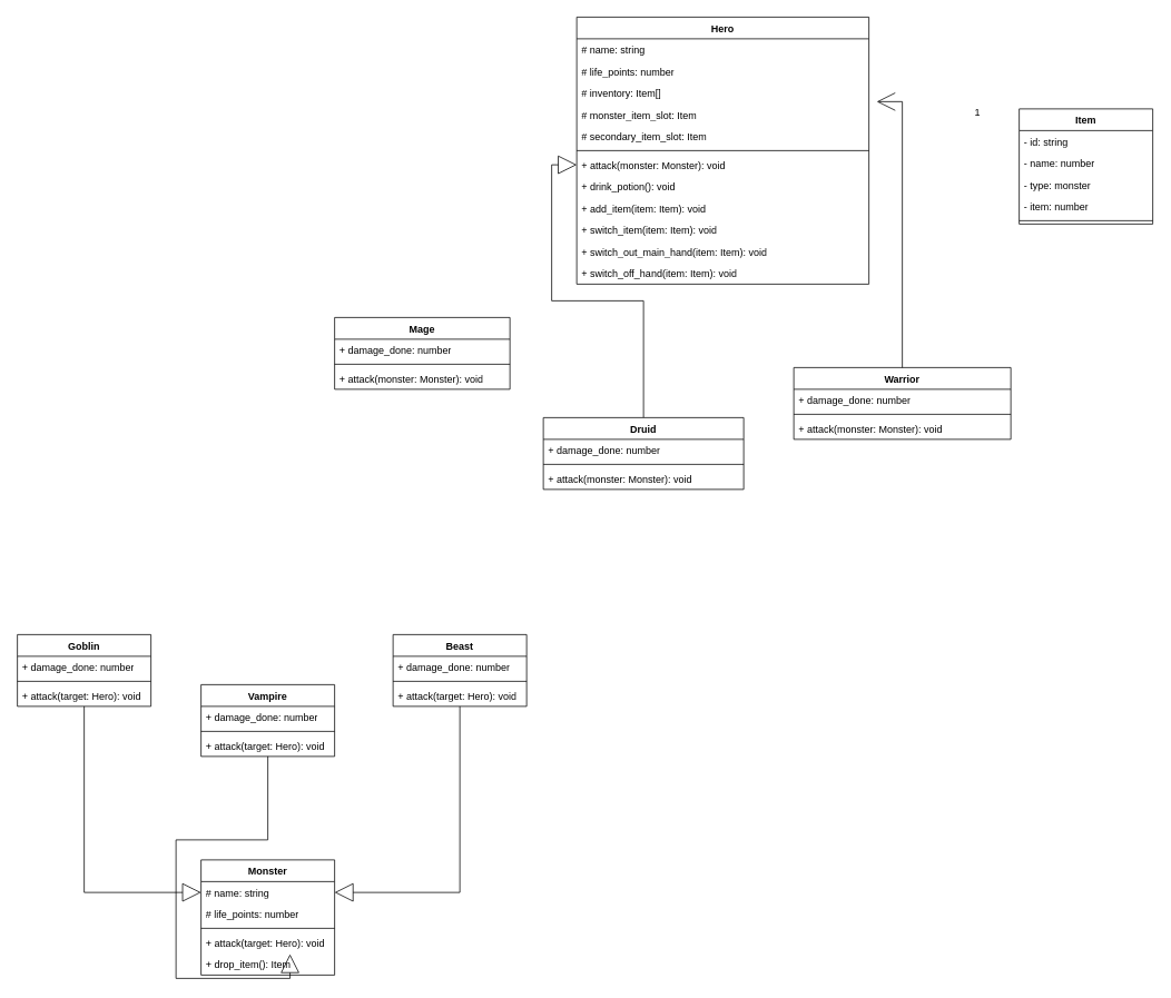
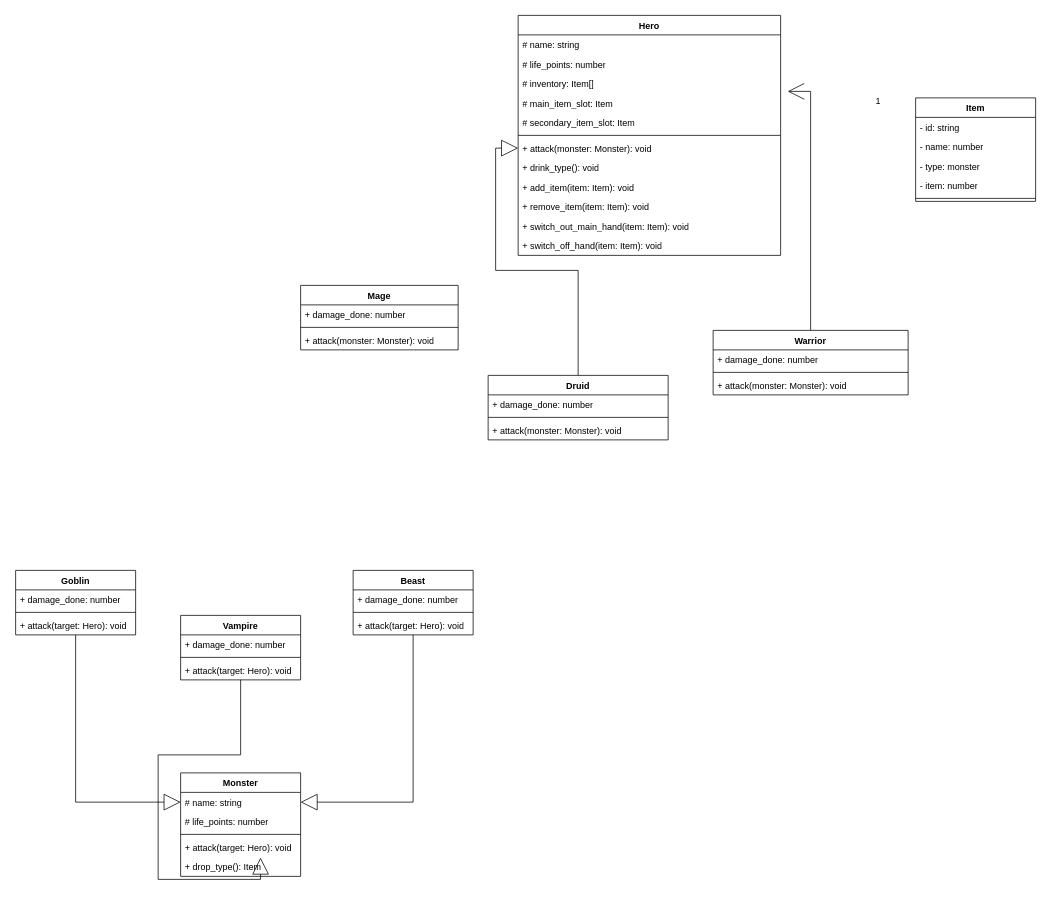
  <mxCell id="0" />
  <mxCell id="1" parent="0" />
  <mxCell id="2" value="Hero" style="swimlane;fontStyle=1;align=center;verticalAlign=top;childLayout=stackLayout;horizontal=1;startSize=26;horizontalStack=0;resizeParent=1;resizeParentMax=0;resizeLast=0;collapsible=1;marginBottom=0;whiteSpace=wrap;html=1;" vertex="1" parent="1"><mxGeometry x="690" y="20" width="350" height="320" as="geometry" /></mxCell>
  <mxCell id="3" value="# name: string" style="text;strokeColor=none;fillColor=none;align=left;verticalAlign=top;spacingLeft=4;spacingRight=4;overflow=hidden;rotatable=0;points=[[0,0.5],[1,0.5]];portConstraint=eastwest;whiteSpace=wrap;html=1;" vertex="1" parent="2"><mxGeometry y="26" width="350" height="26" as="geometry" /></mxCell>
  <mxCell id="4" value="# life_points: number" style="text;strokeColor=none;fillColor=none;align=left;verticalAlign=top;spacingLeft=4;spacingRight=4;overflow=hidden;rotatable=0;points=[[0,0.5],[1,0.5]];portConstraint=eastwest;whiteSpace=wrap;html=1;" vertex="1" parent="2"><mxGeometry y="52" width="350" height="26" as="geometry" /></mxCell>
  <mxCell id="5" value="# inventory: Item[]" style="text;strokeColor=none;fillColor=none;align=left;verticalAlign=top;spacingLeft=4;spacingRight=4;overflow=hidden;rotatable=0;points=[[0,0.5],[1,0.5]];portConstraint=eastwest;whiteSpace=wrap;html=1;" vertex="1" parent="2"><mxGeometry y="78" width="350" height="26" as="geometry" /></mxCell>
- <mxCell id="6" value="# monster_item_slot: Item" style="text;strokeColor=none;fillColor=none;align=left;verticalAlign=top;spacingLeft=4;spacingRight=4;overflow=hidden;rotatable=0;points=[[0,0.5],[1,0.5]];portConstraint=eastwest;whiteSpace=wrap;html=1;" vertex="1" parent="2"><mxGeometry y="104" width="350" height="26" as="geometry" /></mxCell>
+ <mxCell id="6" value="# main_item_slot: Item" style="text;strokeColor=none;fillColor=none;align=left;verticalAlign=top;spacingLeft=4;spacingRight=4;overflow=hidden;rotatable=0;points=[[0,0.5],[1,0.5]];portConstraint=eastwest;whiteSpace=wrap;html=1;" vertex="1" parent="2"><mxGeometry y="104" width="350" height="26" as="geometry" /></mxCell>
  <mxCell id="7" value="# secondary_item_slot: Item" style="text;strokeColor=none;fillColor=none;align=left;verticalAlign=top;spacingLeft=4;spacingRight=4;overflow=hidden;rotatable=0;points=[[0,0.5],[1,0.5]];portConstraint=eastwest;whiteSpace=wrap;html=1;" vertex="1" parent="2"><mxGeometry y="130" width="350" height="26" as="geometry" /></mxCell>
  <mxCell id="8" value="" style="line;strokeWidth=1;fillColor=none;align=left;verticalAlign=middle;spacingTop=-1;spacingLeft=3;spacingRight=3;rotatable=0;labelPosition=right;points=[];portConstraint=eastwest;strokeColor=inherit;" vertex="1" parent="2"><mxGeometry y="156" width="350" height="8" as="geometry" /></mxCell>
  <mxCell id="9" value="+ attack(monster: Monster): void" style="text;strokeColor=none;fillColor=none;align=left;verticalAlign=top;spacingLeft=4;spacingRight=4;overflow=hidden;rotatable=0;points=[[0,0.5],[1,0.5]];portConstraint=eastwest;whiteSpace=wrap;html=1;" vertex="1" parent="2"><mxGeometry y="164" width="350" height="26" as="geometry" /></mxCell>
- <mxCell id="10" value="+ drink_potion(): void" style="text;strokeColor=none;fillColor=none;align=left;verticalAlign=top;spacingLeft=4;spacingRight=4;overflow=hidden;rotatable=0;points=[[0,0.5],[1,0.5]];portConstraint=eastwest;whiteSpace=wrap;html=1;" vertex="1" parent="2"><mxGeometry y="190" width="350" height="26" as="geometry" /></mxCell>
+ <mxCell id="10" value="+ drink_type(): void" style="text;strokeColor=none;fillColor=none;align=left;verticalAlign=top;spacingLeft=4;spacingRight=4;overflow=hidden;rotatable=0;points=[[0,0.5],[1,0.5]];portConstraint=eastwest;whiteSpace=wrap;html=1;" vertex="1" parent="2"><mxGeometry y="190" width="350" height="26" as="geometry" /></mxCell>
  <mxCell id="11" value="+ add_item(item: Item): void" style="text;strokeColor=none;fillColor=none;align=left;verticalAlign=top;spacingLeft=4;spacingRight=4;overflow=hidden;rotatable=0;points=[[0,0.5],[1,0.5]];portConstraint=eastwest;whiteSpace=wrap;html=1;" vertex="1" parent="2"><mxGeometry y="216" width="350" height="26" as="geometry" /></mxCell>
- <mxCell id="12" value="+ switch_item(item: Item): void" style="text;strokeColor=none;fillColor=none;align=left;verticalAlign=top;spacingLeft=4;spacingRight=4;overflow=hidden;rotatable=0;points=[[0,0.5],[1,0.5]];portConstraint=eastwest;whiteSpace=wrap;html=1;" vertex="1" parent="2"><mxGeometry y="242" width="350" height="26" as="geometry" /></mxCell>
+ <mxCell id="12" value="+ remove_item(item: Item): void" style="text;strokeColor=none;fillColor=none;align=left;verticalAlign=top;spacingLeft=4;spacingRight=4;overflow=hidden;rotatable=0;points=[[0,0.5],[1,0.5]];portConstraint=eastwest;whiteSpace=wrap;html=1;" vertex="1" parent="2"><mxGeometry y="242" width="350" height="26" as="geometry" /></mxCell>
  <mxCell id="13" value="+ switch_out_main_hand(item: Item): void" style="text;strokeColor=none;fillColor=none;align=left;verticalAlign=top;spacingLeft=4;spacingRight=4;overflow=hidden;rotatable=0;points=[[0,0.5],[1,0.5]];portConstraint=eastwest;whiteSpace=wrap;html=1;" vertex="1" parent="2"><mxGeometry y="268" width="350" height="26" as="geometry" /></mxCell>
  <mxCell id="14" value="+ switch_off_hand(item: Item): void" style="text;strokeColor=none;fillColor=none;align=left;verticalAlign=top;spacingLeft=4;spacingRight=4;overflow=hidden;rotatable=0;points=[[0,0.5],[1,0.5]];portConstraint=eastwest;whiteSpace=wrap;html=1;" vertex="1" parent="2"><mxGeometry y="294" width="350" height="26" as="geometry" /></mxCell>
  <mxCell id="15" value="Mage" style="swimlane;fontStyle=1;align=center;verticalAlign=top;childLayout=stackLayout;horizontal=1;startSize=26;horizontalStack=0;resizeParent=1;resizeParentMax=0;resizeLast=0;collapsible=1;marginBottom=0;whiteSpace=wrap;html=1;" vertex="1" parent="1"><mxGeometry x="400" y="380" width="210" height="86" as="geometry" /></mxCell>
  <mxCell id="16" value="+ damage_done: number" style="text;strokeColor=none;fillColor=none;align=left;verticalAlign=top;spacingLeft=4;spacingRight=4;overflow=hidden;rotatable=0;points=[[0,0.5],[1,0.5]];portConstraint=eastwest;whiteSpace=wrap;html=1;" vertex="1" parent="15"><mxGeometry y="26" width="210" height="26" as="geometry" /></mxCell>
  <mxCell id="17" value="" style="line;strokeWidth=1;fillColor=none;align=left;verticalAlign=middle;spacingTop=-1;spacingLeft=3;spacingRight=3;rotatable=0;labelPosition=right;points=[];portConstraint=eastwest;strokeColor=inherit;" vertex="1" parent="15"><mxGeometry y="52" width="210" height="8" as="geometry" /></mxCell>
  <mxCell id="18" value="+ attack(monster: Monster): void" style="text;strokeColor=none;fillColor=none;align=left;verticalAlign=top;spacingLeft=4;spacingRight=4;overflow=hidden;rotatable=0;points=[[0,0.5],[1,0.5]];portConstraint=eastwest;whiteSpace=wrap;html=1;" vertex="1" parent="15"><mxGeometry y="60" width="210" height="26" as="geometry" /></mxCell>
  <mxCell id="19" style="edgeStyle=orthogonalEdgeStyle;rounded=0;orthogonalLoop=1;jettySize=auto;html=1;entryX=0;entryY=0.5;entryDx=0;entryDy=0;endArrow=block;endFill=0;endSize=20;" edge="1" parent="1" source="20" target="9"><mxGeometry relative="1" as="geometry" /></mxCell>
  <mxCell id="20" value="Druid" style="swimlane;fontStyle=1;align=center;verticalAlign=top;childLayout=stackLayout;horizontal=1;startSize=26;horizontalStack=0;resizeParent=1;resizeParentMax=0;resizeLast=0;collapsible=1;marginBottom=0;whiteSpace=wrap;html=1;" vertex="1" parent="1"><mxGeometry x="650" y="500" width="240" height="86" as="geometry" /></mxCell>
  <mxCell id="21" value="+ damage_done: number" style="text;strokeColor=none;fillColor=none;align=left;verticalAlign=top;spacingLeft=4;spacingRight=4;overflow=hidden;rotatable=0;points=[[0,0.5],[1,0.5]];portConstraint=eastwest;whiteSpace=wrap;html=1;" vertex="1" parent="20"><mxGeometry y="26" width="240" height="26" as="geometry" /></mxCell>
  <mxCell id="22" value="" style="line;strokeWidth=1;fillColor=none;align=left;verticalAlign=middle;spacingTop=-1;spacingLeft=3;spacingRight=3;rotatable=0;labelPosition=right;points=[];portConstraint=eastwest;strokeColor=inherit;" vertex="1" parent="20"><mxGeometry y="52" width="240" height="8" as="geometry" /></mxCell>
  <mxCell id="23" value="+ attack(monster: Monster): void" style="text;strokeColor=none;fillColor=none;align=left;verticalAlign=top;spacingLeft=4;spacingRight=4;overflow=hidden;rotatable=0;points=[[0,0.5],[1,0.5]];portConstraint=eastwest;whiteSpace=wrap;html=1;" vertex="1" parent="20"><mxGeometry y="60" width="240" height="26" as="geometry" /></mxCell>
  <mxCell id="24" value="Warrior" style="swimlane;fontStyle=1;align=center;verticalAlign=top;childLayout=stackLayout;horizontal=1;startSize=26;horizontalStack=0;resizeParent=1;resizeParentMax=0;resizeLast=0;collapsible=1;marginBottom=0;whiteSpace=wrap;html=1;" vertex="1" parent="1"><mxGeometry x="950" y="440" width="260" height="86" as="geometry" /></mxCell>
  <mxCell id="25" value="+ damage_done: number" style="text;strokeColor=none;fillColor=none;align=left;verticalAlign=top;spacingLeft=4;spacingRight=4;overflow=hidden;rotatable=0;points=[[0,0.5],[1,0.5]];portConstraint=eastwest;whiteSpace=wrap;html=1;" vertex="1" parent="24"><mxGeometry y="26" width="260" height="26" as="geometry" /></mxCell>
  <mxCell id="26" value="" style="line;strokeWidth=1;fillColor=none;align=left;verticalAlign=middle;spacingTop=-1;spacingLeft=3;spacingRight=3;rotatable=0;labelPosition=right;points=[];portConstraint=eastwest;strokeColor=inherit;" vertex="1" parent="24"><mxGeometry y="52" width="260" height="8" as="geometry" /></mxCell>
  <mxCell id="27" value="+ attack(monster: Monster): void" style="text;strokeColor=none;fillColor=none;align=left;verticalAlign=top;spacingLeft=4;spacingRight=4;overflow=hidden;rotatable=0;points=[[0,0.5],[1,0.5]];portConstraint=eastwest;whiteSpace=wrap;html=1;" vertex="1" parent="24"><mxGeometry y="60" width="260" height="26" as="geometry" /></mxCell>
  <mxCell id="28" value="Monster" style="swimlane;fontStyle=1;align=center;verticalAlign=top;childLayout=stackLayout;horizontal=1;startSize=26;horizontalStack=0;resizeParent=1;resizeParentMax=0;resizeLast=0;collapsible=1;marginBottom=0;whiteSpace=wrap;html=1;" vertex="1" parent="1"><mxGeometry x="240" y="1030" width="160" height="138" as="geometry" /></mxCell>
  <mxCell id="29" value="# name: string" style="text;strokeColor=none;fillColor=none;align=left;verticalAlign=top;spacingLeft=4;spacingRight=4;overflow=hidden;rotatable=0;points=[[0,0.5],[1,0.5]];portConstraint=eastwest;whiteSpace=wrap;html=1;" vertex="1" parent="28"><mxGeometry y="26" width="160" height="26" as="geometry" /></mxCell>
  <mxCell id="30" value="# life_points: number" style="text;strokeColor=none;fillColor=none;align=left;verticalAlign=top;spacingLeft=4;spacingRight=4;overflow=hidden;rotatable=0;points=[[0,0.5],[1,0.5]];portConstraint=eastwest;whiteSpace=wrap;html=1;" vertex="1" parent="28"><mxGeometry y="52" width="160" height="26" as="geometry" /></mxCell>
  <mxCell id="31" value="" style="line;strokeWidth=1;fillColor=none;align=left;verticalAlign=middle;spacingTop=-1;spacingLeft=3;spacingRight=3;rotatable=0;labelPosition=right;points=[];portConstraint=eastwest;strokeColor=inherit;" vertex="1" parent="28"><mxGeometry y="78" width="160" height="8" as="geometry" /></mxCell>
  <mxCell id="32" value="+ attack(target: Hero): void" style="text;strokeColor=none;fillColor=none;align=left;verticalAlign=top;spacingLeft=4;spacingRight=4;overflow=hidden;rotatable=0;points=[[0,0.5],[1,0.5]];portConstraint=eastwest;whiteSpace=wrap;html=1;" vertex="1" parent="28"><mxGeometry y="86" width="160" height="26" as="geometry" /></mxCell>
- <mxCell id="33" value="+ drop_item(): Item" style="text;strokeColor=none;fillColor=none;align=left;verticalAlign=top;spacingLeft=4;spacingRight=4;overflow=hidden;rotatable=0;points=[[0,0.5],[1,0.5]];portConstraint=eastwest;whiteSpace=wrap;html=1;" vertex="1" parent="28"><mxGeometry y="112" width="160" height="26" as="geometry" /></mxCell>
+ <mxCell id="33" value="+ drop_type(): Item" style="text;strokeColor=none;fillColor=none;align=left;verticalAlign=top;spacingLeft=4;spacingRight=4;overflow=hidden;rotatable=0;points=[[0,0.5],[1,0.5]];portConstraint=eastwest;whiteSpace=wrap;html=1;" vertex="1" parent="28"><mxGeometry y="112" width="160" height="26" as="geometry" /></mxCell>
  <mxCell id="34" style="edgeStyle=orthogonalEdgeStyle;rounded=0;orthogonalLoop=1;jettySize=auto;html=1;entryX=0;entryY=0.5;entryDx=0;entryDy=0;endArrow=block;endFill=0;endSize=20;" edge="1" parent="1" source="35" target="29"><mxGeometry relative="1" as="geometry" /></mxCell>
  <mxCell id="35" value="Goblin" style="swimlane;fontStyle=1;align=center;verticalAlign=top;childLayout=stackLayout;horizontal=1;startSize=26;horizontalStack=0;resizeParent=1;resizeParentMax=0;resizeLast=0;collapsible=1;marginBottom=0;whiteSpace=wrap;html=1;" vertex="1" parent="1"><mxGeometry x="20" y="760" width="160" height="86" as="geometry" /></mxCell>
  <mxCell id="36" value="+ damage_done: number" style="text;strokeColor=none;fillColor=none;align=left;verticalAlign=top;spacingLeft=4;spacingRight=4;overflow=hidden;rotatable=0;points=[[0,0.5],[1,0.5]];portConstraint=eastwest;whiteSpace=wrap;html=1;" vertex="1" parent="35"><mxGeometry y="26" width="160" height="26" as="geometry" /></mxCell>
  <mxCell id="37" value="" style="line;strokeWidth=1;fillColor=none;align=left;verticalAlign=middle;spacingTop=-1;spacingLeft=3;spacingRight=3;rotatable=0;labelPosition=right;points=[];portConstraint=eastwest;strokeColor=inherit;" vertex="1" parent="35"><mxGeometry y="52" width="160" height="8" as="geometry" /></mxCell>
  <mxCell id="38" value="+ attack(target: Hero): void" style="text;strokeColor=none;fillColor=none;align=left;verticalAlign=top;spacingLeft=4;spacingRight=4;overflow=hidden;rotatable=0;points=[[0,0.5],[1,0.5]];portConstraint=eastwest;whiteSpace=wrap;html=1;" vertex="1" parent="35"><mxGeometry y="60" width="160" height="26" as="geometry" /></mxCell>
  <mxCell id="39" value="Vampire" style="swimlane;fontStyle=1;align=center;verticalAlign=top;childLayout=stackLayout;horizontal=1;startSize=26;horizontalStack=0;resizeParent=1;resizeParentMax=0;resizeLast=0;collapsible=1;marginBottom=0;whiteSpace=wrap;html=1;" vertex="1" parent="1"><mxGeometry x="240" y="820" width="160" height="86" as="geometry" /></mxCell>
  <mxCell id="40" value="+ damage_done: number" style="text;strokeColor=none;fillColor=none;align=left;verticalAlign=top;spacingLeft=4;spacingRight=4;overflow=hidden;rotatable=0;points=[[0,0.5],[1,0.5]];portConstraint=eastwest;whiteSpace=wrap;html=1;" vertex="1" parent="39"><mxGeometry y="26" width="160" height="26" as="geometry" /></mxCell>
  <mxCell id="41" value="" style="line;strokeWidth=1;fillColor=none;align=left;verticalAlign=middle;spacingTop=-1;spacingLeft=3;spacingRight=3;rotatable=0;labelPosition=right;points=[];portConstraint=eastwest;strokeColor=inherit;" vertex="1" parent="39"><mxGeometry y="52" width="160" height="8" as="geometry" /></mxCell>
  <mxCell id="42" value="+ attack(target: Hero): void" style="text;strokeColor=none;fillColor=none;align=left;verticalAlign=top;spacingLeft=4;spacingRight=4;overflow=hidden;rotatable=0;points=[[0,0.5],[1,0.5]];portConstraint=eastwest;whiteSpace=wrap;html=1;" vertex="1" parent="39"><mxGeometry y="60" width="160" height="26" as="geometry" /></mxCell>
  <mxCell id="43" style="edgeStyle=orthogonalEdgeStyle;rounded=0;orthogonalLoop=1;jettySize=auto;html=1;entryX=1;entryY=0.5;entryDx=0;entryDy=0;endArrow=block;endFill=0;endSize=20;" edge="1" parent="1" source="44" target="29"><mxGeometry relative="1" as="geometry" /></mxCell>
  <mxCell id="44" value="Beast" style="swimlane;fontStyle=1;align=center;verticalAlign=top;childLayout=stackLayout;horizontal=1;startSize=26;horizontalStack=0;resizeParent=1;resizeParentMax=0;resizeLast=0;collapsible=1;marginBottom=0;whiteSpace=wrap;html=1;" vertex="1" parent="1"><mxGeometry x="470" y="760" width="160" height="86" as="geometry" /></mxCell>
  <mxCell id="45" value="+ damage_done: number" style="text;strokeColor=none;fillColor=none;align=left;verticalAlign=top;spacingLeft=4;spacingRight=4;overflow=hidden;rotatable=0;points=[[0,0.5],[1,0.5]];portConstraint=eastwest;whiteSpace=wrap;html=1;" vertex="1" parent="44"><mxGeometry y="26" width="160" height="26" as="geometry" /></mxCell>
  <mxCell id="46" value="" style="line;strokeWidth=1;fillColor=none;align=left;verticalAlign=middle;spacingTop=-1;spacingLeft=3;spacingRight=3;rotatable=0;labelPosition=right;points=[];portConstraint=eastwest;strokeColor=inherit;" vertex="1" parent="44"><mxGeometry y="52" width="160" height="8" as="geometry" /></mxCell>
  <mxCell id="47" value="+ attack(target: Hero): void" style="text;strokeColor=none;fillColor=none;align=left;verticalAlign=top;spacingLeft=4;spacingRight=4;overflow=hidden;rotatable=0;points=[[0,0.5],[1,0.5]];portConstraint=eastwest;whiteSpace=wrap;html=1;" vertex="1" parent="44"><mxGeometry y="60" width="160" height="26" as="geometry" /></mxCell>
  <mxCell id="48" value="Item" style="swimlane;fontStyle=1;align=center;verticalAlign=top;childLayout=stackLayout;horizontal=1;startSize=26;horizontalStack=0;resizeParent=1;resizeParentMax=0;resizeLast=0;collapsible=1;marginBottom=0;whiteSpace=wrap;html=1;" vertex="1" parent="1"><mxGeometry x="1220" y="130" width="160" height="138" as="geometry" /></mxCell>
  <mxCell id="49" value="- id: string" style="text;strokeColor=none;fillColor=none;align=left;verticalAlign=top;spacingLeft=4;spacingRight=4;overflow=hidden;rotatable=0;points=[[0,0.5],[1,0.5]];portConstraint=eastwest;whiteSpace=wrap;html=1;" vertex="1" parent="48"><mxGeometry y="26" width="160" height="26" as="geometry" /></mxCell>
  <mxCell id="50" value="- name: number" style="text;strokeColor=none;fillColor=none;align=left;verticalAlign=top;spacingLeft=4;spacingRight=4;overflow=hidden;rotatable=0;points=[[0,0.5],[1,0.5]];portConstraint=eastwest;whiteSpace=wrap;html=1;" vertex="1" parent="48"><mxGeometry y="52" width="160" height="26" as="geometry" /></mxCell>
  <mxCell id="51" value="- type: monster" style="text;strokeColor=none;fillColor=none;align=left;verticalAlign=top;spacingLeft=4;spacingRight=4;overflow=hidden;rotatable=0;points=[[0,0.5],[1,0.5]];portConstraint=eastwest;whiteSpace=wrap;html=1;" vertex="1" parent="48"><mxGeometry y="78" width="160" height="26" as="geometry" /></mxCell>
  <mxCell id="52" value="- item: number" style="text;strokeColor=none;fillColor=none;align=left;verticalAlign=top;spacingLeft=4;spacingRight=4;overflow=hidden;rotatable=0;points=[[0,0.5],[1,0.5]];portConstraint=eastwest;whiteSpace=wrap;html=1;" vertex="1" parent="48"><mxGeometry y="104" width="160" height="26" as="geometry" /></mxCell>
  <mxCell id="53" value="" style="line;strokeWidth=1;fillColor=none;align=left;verticalAlign=middle;spacingTop=-1;spacingLeft=3;spacingRight=3;rotatable=0;labelPosition=right;points=[];portConstraint=eastwest;strokeColor=inherit;" vertex="1" parent="48"><mxGeometry y="130" width="160" height="8" as="geometry" /></mxCell>
  <mxCell id="54" style="edgeStyle=orthogonalEdgeStyle;rounded=0;orthogonalLoop=1;jettySize=auto;html=1;entryX=1.027;entryY=0.898;entryDx=0;entryDy=0;entryPerimeter=0;endArrow=open;endFill=0;endSize=20;" edge="1" parent="1" source="24" target="5"><mxGeometry relative="1" as="geometry" /></mxCell>
  <mxCell id="55" value="1" style="text;html=1;align=center;verticalAlign=middle;resizable=0;points=[];autosize=1;strokeColor=none;fillColor=none;" vertex="1" parent="1"><mxGeometry x="1155" y="120" width="30" height="30" as="geometry" /></mxCell>
  <mxCell id="56" style="edgeStyle=orthogonalEdgeStyle;rounded=0;orthogonalLoop=1;jettySize=auto;html=1;entryX=0.666;entryY=1.038;entryDx=0;entryDy=0;entryPerimeter=0;endArrow=block;endFill=0;endSize=20;" edge="1" parent="1" source="39" target="32"><mxGeometry relative="1" as="geometry" /></mxCell>
